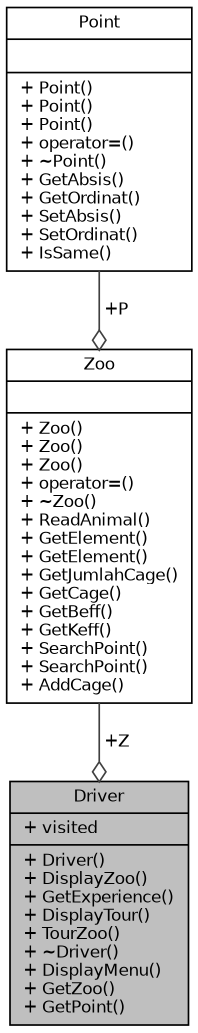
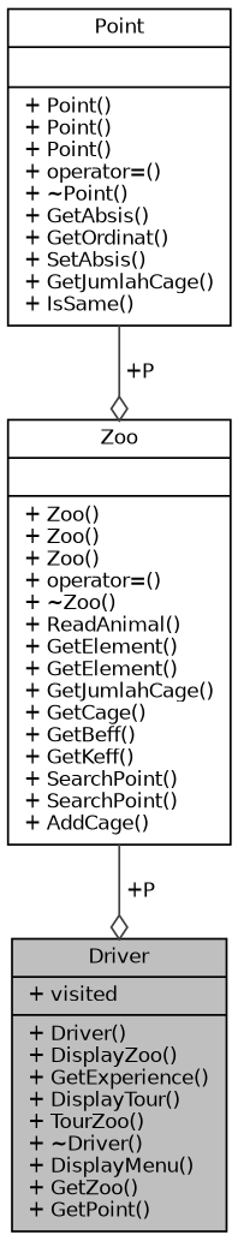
  digraph {
    node [color=black fillcolor=white fontname=Helvetica fontsize=10 shape=record style=filled]
    edge [arrowhead=odiamond color=grey25 fontname=Helvetica fontsize=10 labelfontname=Helvetica labelfontsize=10 style=solid]
    n1 [fillcolor=grey75 fontcolor=black height=0.2 label="{Driver\n|+ visited\l|+ Driver()\l+ DisplayZoo()\l+ GetExperience()\l+ DisplayTour()\l+ TourZoo()\l+ ~Driver()\l+ DisplayMenu()\l+ GetZoo()\l+ GetPoint()\l}" width=0.4]
    n2 [height=0.2 label="{Zoo\n||+ Zoo()\l+ Zoo()\l+ Zoo()\l+ operator=()\l+ ~Zoo()\l+ ReadAnimal()\l+ GetElement()\l+ GetElement()\l+ GetJumlahCage()\l+ GetCage()\l+ GetBeff()\l+ GetKeff()\l+ SearchPoint()\l+ SearchPoint()\l+ AddCage()\l}" width=0.4]
-   n3 [height=0.2 label="{Point\n||+ Point()\l+ Point()\l+ Point()\l+ operator=()\l+ ~Point()\l+ GetAbsis()\l+ GetOrdinat()\l+ SetAbsis()\l+ SetOrdinat()\l+ IsSame()\l}" width=0.4]
-   n2 -> n1 [label=" +Z"]
+   n3 [height=0.2 label="{Point\n||+ Point()\l+ Point()\l+ Point()\l+ operator=()\l+ ~Point()\l+ GetAbsis()\l+ GetOrdinat()\l+ SetAbsis()\l+ GetJumlahCage()\l+ IsSame()\l}" width=0.4]
+   n2 -> n1 [label=" +P"]
    n3 -> n2 [label=" +P"]
  }
